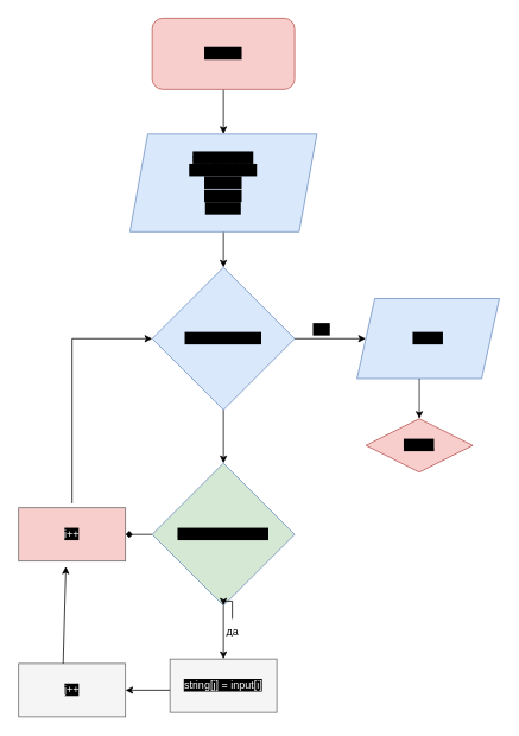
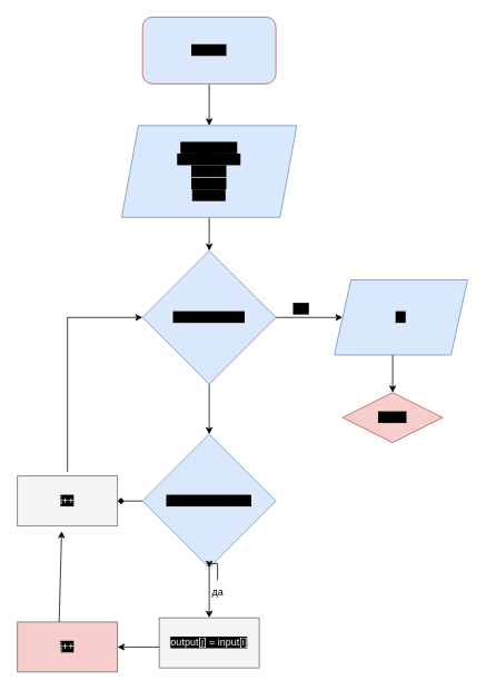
  <mxCell id="0" />
  <mxCell id="1" parent="0" />
  <mxCell id="2" value="" style="endArrow=classic;html=1;rounded=0;" edge="1" parent="1"><mxGeometry width="50" height="50" relative="1" as="geometry"><mxPoint x="250" y="100" as="sourcePoint" /><mxPoint x="250" y="150" as="targetPoint" /></mxGeometry></mxCell>
  <mxCell id="3" value="" style="endArrow=classic;html=1;rounded=0;" edge="1" parent="1" target="4"><mxGeometry width="50" height="50" relative="1" as="geometry"><mxPoint x="250" y="260" as="sourcePoint" /><mxPoint x="250" y="310" as="targetPoint" /></mxGeometry></mxCell>
  <mxCell id="4" value="&lt;span style=&quot;background-color: rgb(0 , 0 , 0)&quot;&gt;i &amp;lt; string.Length&lt;/span&gt;" style="rhombus;whiteSpace=wrap;html=1;fillColor=#dae8fc;strokeColor=#6c8ebf;" vertex="1" parent="1"><mxGeometry x="170" y="300" width="160" height="160" as="geometry" /></mxCell>
  <mxCell id="5" value="&lt;span style=&quot;background-color: rgb(0 , 0 , 0)&quot;&gt;string[] input,&lt;br&gt;string[] output,&lt;br&gt;int i = 0,&lt;br&gt;int j = 0,&lt;br&gt;int n =3&lt;/span&gt;" style="shape=parallelogram;perimeter=parallelogramPerimeter;whiteSpace=wrap;html=1;fixedSize=1;fillColor=#dae8fc;strokeColor=#6c8ebf;" vertex="1" parent="1"><mxGeometry x="145" y="150" width="210" height="110" as="geometry" /></mxCell>
- <mxCell id="6" value="&lt;span style=&quot;background-color: rgb(0 , 0 , 0)&quot;&gt;Начало&lt;/span&gt;" style="rounded=1;whiteSpace=wrap;html=1;fillColor=#f8cecc;strokeColor=#b85450;" vertex="1" parent="1"><mxGeometry x="170" y="20" width="160" height="80" as="geometry" /></mxCell>
+ <mxCell id="6" value="&lt;span style=&quot;background-color: rgb(0 , 0 , 0)&quot;&gt;Начало&lt;/span&gt;" style="rounded=1;whiteSpace=wrap;html=1;fillColor=#dae8fc;strokeColor=#b85450;" vertex="1" parent="1"><mxGeometry x="170" y="20" width="160" height="80" as="geometry" /></mxCell>
  <mxCell id="7" value="" style="endArrow=classic;html=1;rounded=0;" edge="1" parent="1"><mxGeometry width="50" height="50" relative="1" as="geometry"><mxPoint x="330" y="380" as="sourcePoint" /><mxPoint x="410" y="380" as="targetPoint" /></mxGeometry></mxCell>
- <mxCell id="8" value="&lt;span style=&quot;background-color: rgb(0 , 0 , 0)&quot;&gt;output&lt;/span&gt;" style="shape=parallelogram;perimeter=parallelogramPerimeter;whiteSpace=wrap;html=1;fixedSize=1;fillColor=#dae8fc;strokeColor=#6c8ebf;" vertex="1" parent="1"><mxGeometry x="400" y="335" width="160" height="90" as="geometry" /></mxCell>
+ <mxCell id="8" value="&lt;span style=&quot;background-color: rgb(0 , 0 , 0)&quot;&gt;int&lt;/span&gt;" style="shape=parallelogram;perimeter=parallelogramPerimeter;whiteSpace=wrap;html=1;fixedSize=1;fillColor=#dae8fc;strokeColor=#6c8ebf;" vertex="1" parent="1"><mxGeometry x="400" y="335" width="160" height="90" as="geometry" /></mxCell>
  <mxCell id="9" value="&lt;span style=&quot;background-color: rgb(0 , 0 , 0)&quot;&gt;нет&lt;/span&gt;" style="text;html=1;align=center;verticalAlign=middle;resizable=0;points=[];autosize=1;strokeColor=none;fillColor=none;" vertex="1" parent="1"><mxGeometry x="345" y="360" width="30" height="20" as="geometry" /></mxCell>
  <mxCell id="10" value="" style="endArrow=classic;html=1;rounded=0;" edge="1" parent="1"><mxGeometry width="50" height="50" relative="1" as="geometry"><mxPoint x="250" y="460" as="sourcePoint" /><mxPoint x="250" y="520" as="targetPoint" /></mxGeometry></mxCell>
  <mxCell id="11" value="" style="edgeStyle=none;html=1;fontColor=#FFFFFF;endArrow=diamond;" edge="1" parent="1" source="12" target="20"><mxGeometry relative="1" as="geometry" /></mxCell>
- <mxCell id="12" value="&lt;span style=&quot;background-color: rgb(0 , 0 , 0)&quot;&gt;input[i].Length &amp;lt;= n&lt;/span&gt;" style="rhombus;whiteSpace=wrap;html=1;fillColor=#d5e8d4;strokeColor=#6c8ebf;" vertex="1" parent="1"><mxGeometry x="170" y="520" width="160" height="160" as="geometry" /></mxCell>
+ <mxCell id="12" value="&lt;span style=&quot;background-color: rgb(0 , 0 , 0)&quot;&gt;input[i].Length &amp;lt;= n&lt;/span&gt;" style="rhombus;whiteSpace=wrap;html=1;fillColor=#dae8fc;strokeColor=#6c8ebf;" vertex="1" parent="1"><mxGeometry x="170" y="520" width="160" height="160" as="geometry" /></mxCell>
  <mxCell id="13" value="" style="endArrow=classic;html=1;rounded=0;" edge="1" parent="1"><mxGeometry width="50" height="50" relative="1" as="geometry"><mxPoint x="250" y="680" as="sourcePoint" /><mxPoint x="250" y="740" as="targetPoint" /></mxGeometry></mxCell>
  <mxCell id="14" value="&lt;font color=&quot;#ffffff&quot;&gt;да&lt;/font&gt;" style="text;html=1;align=center;verticalAlign=middle;resizable=0;points=[];autosize=1;strokeColor=none;fillColor=none;" vertex="1" parent="1"><mxGeometry x="245" y="480" width="30" height="20" as="geometry" /></mxCell>
  <mxCell id="15" value="" style="edgeStyle=orthogonalEdgeStyle;rounded=0;orthogonalLoop=1;jettySize=auto;html=1;" edge="1" parent="1" source="16" target="12"><mxGeometry relative="1" as="geometry" /></mxCell>
  <mxCell id="16" value="да" style="text;html=1;align=center;verticalAlign=middle;resizable=0;points=[];autosize=1;strokeColor=none;fillColor=none;" vertex="1" parent="1"><mxGeometry x="240" y="695" width="40" height="30" as="geometry" /></mxCell>
- <mxCell id="17" value="&lt;span style=&quot;background-color: rgb(0 , 0 , 0)&quot;&gt;&lt;font color=&quot;#ffffff&quot;&gt;string[j] = input[i]&lt;/font&gt;&lt;/span&gt;" style="rounded=0;whiteSpace=wrap;html=1;fillColor=#f5f5f5;fontColor=#333333;strokeColor=#666666;" vertex="1" parent="1"><mxGeometry x="190" y="740" width="120" height="60" as="geometry" /></mxCell>
+ <mxCell id="17" value="&lt;span style=&quot;background-color: rgb(0 , 0 , 0)&quot;&gt;&lt;font color=&quot;#ffffff&quot;&gt;output[j] = input[i]&lt;/font&gt;&lt;/span&gt;" style="rounded=0;whiteSpace=wrap;html=1;fillColor=#f5f5f5;fontColor=#333333;strokeColor=#666666;" vertex="1" parent="1"><mxGeometry x="190" y="740" width="120" height="60" as="geometry" /></mxCell>
  <mxCell id="18" value="" style="endArrow=classic;html=1;rounded=0;" edge="1" parent="1" target="19"><mxGeometry width="50" height="50" relative="1" as="geometry"><mxPoint x="190" y="775" as="sourcePoint" /><mxPoint x="80" y="775" as="targetPoint" /></mxGeometry></mxCell>
- <mxCell id="19" value="&lt;span style=&quot;background-color: rgb(0 , 0 , 0)&quot;&gt;&lt;font color=&quot;#ffffff&quot;&gt;j++&lt;/font&gt;&lt;/span&gt;" style="rounded=0;whiteSpace=wrap;html=1;fillColor=#f5f5f5;fontColor=#333333;strokeColor=#666666;" vertex="1" parent="1"><mxGeometry x="20" y="745" width="120" height="60" as="geometry" /></mxCell>
- <mxCell id="20" value="&lt;span style=&quot;background-color: rgb(0 , 0 , 0)&quot;&gt;&lt;font color=&quot;#ffffff&quot;&gt;i++&lt;/font&gt;&lt;/span&gt;" style="rounded=0;whiteSpace=wrap;html=1;fillColor=#f8cecc;fontColor=#333333;strokeColor=#666666;" vertex="1" parent="1"><mxGeometry x="20" y="570" width="120" height="60" as="geometry" /></mxCell>
+ <mxCell id="19" value="&lt;span style=&quot;background-color: rgb(0 , 0 , 0)&quot;&gt;&lt;font color=&quot;#ffffff&quot;&gt;j++&lt;/font&gt;&lt;/span&gt;" style="rounded=0;whiteSpace=wrap;html=1;fillColor=#f8cecc;fontColor=#333333;strokeColor=#666666;" vertex="1" parent="1"><mxGeometry x="20" y="745" width="120" height="60" as="geometry" /></mxCell>
+ <mxCell id="20" value="&lt;span style=&quot;background-color: rgb(0 , 0 , 0)&quot;&gt;&lt;font color=&quot;#ffffff&quot;&gt;i++&lt;/font&gt;&lt;/span&gt;" style="rounded=0;whiteSpace=wrap;html=1;fillColor=#f5f5f5;fontColor=#333333;strokeColor=#666666;" vertex="1" parent="1"><mxGeometry x="20" y="570" width="120" height="60" as="geometry" /></mxCell>
  <mxCell id="21" value="" style="endArrow=classic;html=1;rounded=0;entryX=0.442;entryY=1.1;entryDx=0;entryDy=0;entryPerimeter=0;" edge="1" parent="1" target="20"><mxGeometry width="50" height="50" relative="1" as="geometry"><mxPoint x="70" y="745" as="sourcePoint" /><mxPoint x="120" y="695" as="targetPoint" /></mxGeometry></mxCell>
  <mxCell id="22" value="" style="endArrow=none;html=1;rounded=0;" edge="1" parent="1"><mxGeometry width="50" height="50" relative="1" as="geometry"><mxPoint x="80" y="565" as="sourcePoint" /><mxPoint x="80" y="380" as="targetPoint" /></mxGeometry></mxCell>
  <mxCell id="23" value="" style="endArrow=classic;html=1;rounded=0;entryX=0;entryY=0.5;entryDx=0;entryDy=0;" edge="1" parent="1" target="4"><mxGeometry width="50" height="50" relative="1" as="geometry"><mxPoint x="80" y="380" as="sourcePoint" /><mxPoint x="130" y="330" as="targetPoint" /></mxGeometry></mxCell>
  <mxCell id="24" value="&lt;span style=&quot;background-color: rgb(0 , 0 , 0)&quot;&gt;Конец&lt;/span&gt;" style="rhombus;whiteSpace=wrap;html=1;fillColor=#f8cecc;strokeColor=#b85450;" vertex="1" parent="1"><mxGeometry x="410" y="470" width="120" height="60" as="geometry" /></mxCell>
  <mxCell id="25" value="" style="endArrow=classic;html=1;rounded=0;entryX=0.5;entryY=0;entryDx=0;entryDy=0;" edge="1" parent="1" target="24"><mxGeometry width="50" height="50" relative="1" as="geometry"><mxPoint x="470" y="425" as="sourcePoint" /><mxPoint x="520" y="375" as="targetPoint" /></mxGeometry></mxCell>
  <mxCell id="26" value="нет" style="text;html=1;align=center;verticalAlign=middle;resizable=0;points=[];autosize=1;strokeColor=none;fillColor=none;fontColor=#FFFFFF;" vertex="1" parent="1"><mxGeometry x="145" y="570" width="30" height="20" as="geometry" /></mxCell>
